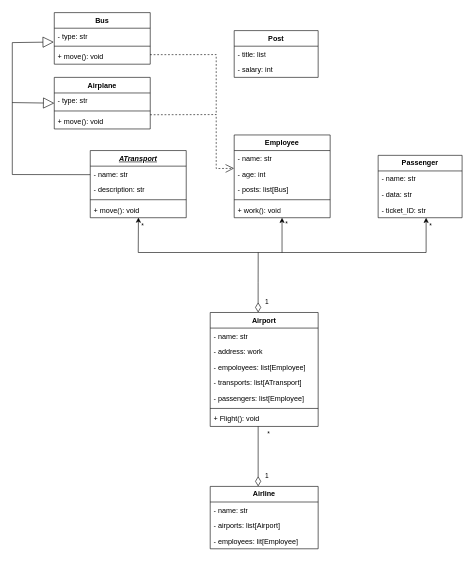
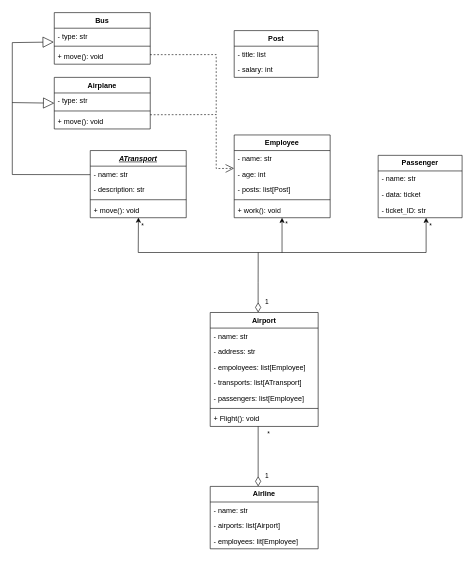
  <mxCell id="0" />
  <mxCell id="1" parent="0" />
  <mxCell id="2" value="&lt;span style=&quot;line-height: 115%;&quot;&gt;&lt;font&gt;Airport&lt;/font&gt;&lt;/span&gt;" style="swimlane;fontStyle=1;align=center;verticalAlign=top;childLayout=stackLayout;horizontal=1;startSize=26;horizontalStack=0;resizeParent=1;resizeParentMax=0;resizeLast=0;collapsible=1;marginBottom=0;whiteSpace=wrap;html=1;" parent="1" vertex="1"><mxGeometry x="350" y="520" width="180" height="190" as="geometry" /></mxCell>
  <mxCell id="3" value="- name: str" style="text;strokeColor=none;fillColor=none;align=left;verticalAlign=top;spacingLeft=4;spacingRight=4;overflow=hidden;rotatable=0;points=[[0,0.5],[1,0.5]];portConstraint=eastwest;whiteSpace=wrap;html=1;" parent="2" vertex="1"><mxGeometry y="26" width="180" height="26" as="geometry" /></mxCell>
- <mxCell id="4" value="- address: work" style="text;strokeColor=none;fillColor=none;align=left;verticalAlign=top;spacingLeft=4;spacingRight=4;overflow=hidden;rotatable=0;points=[[0,0.5],[1,0.5]];portConstraint=eastwest;whiteSpace=wrap;html=1;" parent="2" vertex="1"><mxGeometry y="52" width="180" height="26" as="geometry" /></mxCell>
+ <mxCell id="4" value="- address: str" style="text;strokeColor=none;fillColor=none;align=left;verticalAlign=top;spacingLeft=4;spacingRight=4;overflow=hidden;rotatable=0;points=[[0,0.5],[1,0.5]];portConstraint=eastwest;whiteSpace=wrap;html=1;" parent="2" vertex="1"><mxGeometry y="52" width="180" height="26" as="geometry" /></mxCell>
  <mxCell id="5" value="- empoloyees: list[Employee]" style="text;strokeColor=none;fillColor=none;align=left;verticalAlign=top;spacingLeft=4;spacingRight=4;overflow=hidden;rotatable=0;points=[[0,0.5],[1,0.5]];portConstraint=eastwest;whiteSpace=wrap;html=1;" parent="2" vertex="1"><mxGeometry y="78" width="180" height="26" as="geometry" /></mxCell>
  <mxCell id="6" value="- transports: list[ATransport]" style="text;strokeColor=none;fillColor=none;align=left;verticalAlign=top;spacingLeft=4;spacingRight=4;overflow=hidden;rotatable=0;points=[[0,0.5],[1,0.5]];portConstraint=eastwest;whiteSpace=wrap;html=1;" parent="2" vertex="1"><mxGeometry y="104" width="180" height="26" as="geometry" /></mxCell>
  <mxCell id="7" value="- passengers: list[Employee]" style="text;strokeColor=none;fillColor=none;align=left;verticalAlign=top;spacingLeft=4;spacingRight=4;overflow=hidden;rotatable=0;points=[[0,0.5],[1,0.5]];portConstraint=eastwest;whiteSpace=wrap;html=1;" parent="2" vertex="1"><mxGeometry y="130" width="180" height="26" as="geometry" /></mxCell>
  <mxCell id="8" value="" style="line;strokeWidth=1;fillColor=none;align=left;verticalAlign=middle;spacingTop=-1;spacingLeft=3;spacingRight=3;rotatable=0;labelPosition=right;points=[];portConstraint=eastwest;strokeColor=inherit;" parent="2" vertex="1"><mxGeometry y="156" width="180" height="8" as="geometry" /></mxCell>
  <mxCell id="9" value="+ Flight(): void" style="text;strokeColor=none;fillColor=none;align=left;verticalAlign=top;spacingLeft=4;spacingRight=4;overflow=hidden;rotatable=0;points=[[0,0.5],[1,0.5]];portConstraint=eastwest;whiteSpace=wrap;html=1;" parent="2" vertex="1"><mxGeometry y="164" width="180" height="26" as="geometry" /></mxCell>
  <mxCell id="10" value="&lt;u&gt;&lt;i&gt;ATransport&lt;/i&gt;&lt;/u&gt;" style="swimlane;fontStyle=1;align=center;verticalAlign=top;childLayout=stackLayout;horizontal=1;startSize=26;horizontalStack=0;resizeParent=1;resizeParentMax=0;resizeLast=0;collapsible=1;marginBottom=0;whiteSpace=wrap;html=1;" parent="1" vertex="1"><mxGeometry x="150" y="250" width="160" height="112" as="geometry" /></mxCell>
  <mxCell id="11" value="- name: str" style="text;strokeColor=none;fillColor=none;align=left;verticalAlign=top;spacingLeft=4;spacingRight=4;overflow=hidden;rotatable=0;points=[[0,0.5],[1,0.5]];portConstraint=eastwest;whiteSpace=wrap;html=1;" parent="10" vertex="1"><mxGeometry y="26" width="160" height="26" as="geometry" /></mxCell>
  <mxCell id="12" value="- description: str" style="text;strokeColor=none;fillColor=none;align=left;verticalAlign=top;spacingLeft=4;spacingRight=4;overflow=hidden;rotatable=0;points=[[0,0.5],[1,0.5]];portConstraint=eastwest;whiteSpace=wrap;html=1;" parent="10" vertex="1"><mxGeometry y="52" width="160" height="26" as="geometry" /></mxCell>
  <mxCell id="13" value="" style="line;strokeWidth=1;fillColor=none;align=left;verticalAlign=middle;spacingTop=-1;spacingLeft=3;spacingRight=3;rotatable=0;labelPosition=right;points=[];portConstraint=eastwest;strokeColor=inherit;" parent="10" vertex="1"><mxGeometry y="78" width="160" height="8" as="geometry" /></mxCell>
  <mxCell id="14" value="+ move(): void" style="text;strokeColor=none;fillColor=none;align=left;verticalAlign=top;spacingLeft=4;spacingRight=4;overflow=hidden;rotatable=0;points=[[0,0.5],[1,0.5]];portConstraint=eastwest;whiteSpace=wrap;html=1;" parent="10" vertex="1"><mxGeometry y="86" width="160" height="26" as="geometry" /></mxCell>
  <mxCell id="15" value="Employee" style="swimlane;fontStyle=1;align=center;verticalAlign=top;childLayout=stackLayout;horizontal=1;startSize=26;horizontalStack=0;resizeParent=1;resizeParentMax=0;resizeLast=0;collapsible=1;marginBottom=0;whiteSpace=wrap;html=1;" parent="1" vertex="1"><mxGeometry x="390" y="224" width="160" height="138" as="geometry" /></mxCell>
  <mxCell id="16" value="- name: str" style="text;strokeColor=none;fillColor=none;align=left;verticalAlign=top;spacingLeft=4;spacingRight=4;overflow=hidden;rotatable=0;points=[[0,0.5],[1,0.5]];portConstraint=eastwest;whiteSpace=wrap;html=1;" parent="15" vertex="1"><mxGeometry y="26" width="160" height="26" as="geometry" /></mxCell>
  <mxCell id="17" value="- age: int" style="text;strokeColor=none;fillColor=none;align=left;verticalAlign=top;spacingLeft=4;spacingRight=4;overflow=hidden;rotatable=0;points=[[0,0.5],[1,0.5]];portConstraint=eastwest;whiteSpace=wrap;html=1;" parent="15" vertex="1"><mxGeometry y="52" width="160" height="26" as="geometry" /></mxCell>
- <mxCell id="18" value="- posts: list[Bus]" style="text;strokeColor=none;fillColor=none;align=left;verticalAlign=top;spacingLeft=4;spacingRight=4;overflow=hidden;rotatable=0;points=[[0,0.5],[1,0.5]];portConstraint=eastwest;whiteSpace=wrap;html=1;" parent="15" vertex="1"><mxGeometry y="78" width="160" height="26" as="geometry" /></mxCell>
+ <mxCell id="18" value="- posts: list[Post]" style="text;strokeColor=none;fillColor=none;align=left;verticalAlign=top;spacingLeft=4;spacingRight=4;overflow=hidden;rotatable=0;points=[[0,0.5],[1,0.5]];portConstraint=eastwest;whiteSpace=wrap;html=1;" parent="15" vertex="1"><mxGeometry y="78" width="160" height="26" as="geometry" /></mxCell>
  <mxCell id="19" value="" style="line;strokeWidth=1;fillColor=none;align=left;verticalAlign=middle;spacingTop=-1;spacingLeft=3;spacingRight=3;rotatable=0;labelPosition=right;points=[];portConstraint=eastwest;strokeColor=inherit;" parent="15" vertex="1"><mxGeometry y="104" width="160" height="8" as="geometry" /></mxCell>
  <mxCell id="20" value="+ work(): void" style="text;strokeColor=none;fillColor=none;align=left;verticalAlign=top;spacingLeft=4;spacingRight=4;overflow=hidden;rotatable=0;points=[[0,0.5],[1,0.5]];portConstraint=eastwest;whiteSpace=wrap;html=1;" parent="15" vertex="1"><mxGeometry y="112" width="160" height="26" as="geometry" /></mxCell>
  <mxCell id="21" value="&lt;b&gt;Post&lt;/b&gt;" style="swimlane;fontStyle=0;childLayout=stackLayout;horizontal=1;startSize=26;fillColor=none;horizontalStack=0;resizeParent=1;resizeParentMax=0;resizeLast=0;collapsible=1;marginBottom=0;whiteSpace=wrap;html=1;" parent="1" vertex="1"><mxGeometry x="390" y="50" width="140" height="78" as="geometry" /></mxCell>
  <mxCell id="22" value="- title: list" style="text;strokeColor=none;fillColor=none;align=left;verticalAlign=top;spacingLeft=4;spacingRight=4;overflow=hidden;rotatable=0;points=[[0,0.5],[1,0.5]];portConstraint=eastwest;whiteSpace=wrap;html=1;" parent="21" vertex="1"><mxGeometry y="26" width="140" height="26" as="geometry" /></mxCell>
  <mxCell id="23" value="- salary: int" style="text;strokeColor=none;fillColor=none;align=left;verticalAlign=top;spacingLeft=4;spacingRight=4;overflow=hidden;rotatable=0;points=[[0,0.5],[1,0.5]];portConstraint=eastwest;whiteSpace=wrap;html=1;" parent="21" vertex="1"><mxGeometry y="52" width="140" height="26" as="geometry" /></mxCell>
  <mxCell id="24" value="Airplane" style="swimlane;fontStyle=1;align=center;verticalAlign=top;childLayout=stackLayout;horizontal=1;startSize=26;horizontalStack=0;resizeParent=1;resizeParentMax=0;resizeLast=0;collapsible=1;marginBottom=0;whiteSpace=wrap;html=1;" parent="1" vertex="1"><mxGeometry x="90" y="128" width="160" height="86" as="geometry" /></mxCell>
  <mxCell id="25" value="- type: str" style="text;strokeColor=none;fillColor=none;align=left;verticalAlign=top;spacingLeft=4;spacingRight=4;overflow=hidden;rotatable=0;points=[[0,0.5],[1,0.5]];portConstraint=eastwest;whiteSpace=wrap;html=1;" vertex="1" parent="24"><mxGeometry y="26" width="160" height="26" as="geometry" /></mxCell>
  <mxCell id="26" value="" style="line;strokeWidth=1;fillColor=none;align=left;verticalAlign=middle;spacingTop=-1;spacingLeft=3;spacingRight=3;rotatable=0;labelPosition=right;points=[];portConstraint=eastwest;strokeColor=inherit;" vertex="1" parent="24"><mxGeometry y="52" width="160" height="8" as="geometry" /></mxCell>
  <mxCell id="27" value="+ move(): void" style="text;strokeColor=none;fillColor=none;align=left;verticalAlign=top;spacingLeft=4;spacingRight=4;overflow=hidden;rotatable=0;points=[[0,0.5],[1,0.5]];portConstraint=eastwest;whiteSpace=wrap;html=1;" parent="24" vertex="1"><mxGeometry y="60" width="160" height="26" as="geometry" /></mxCell>
  <mxCell id="28" value="Bus" style="swimlane;fontStyle=1;align=center;verticalAlign=top;childLayout=stackLayout;horizontal=1;startSize=26;horizontalStack=0;resizeParent=1;resizeParentMax=0;resizeLast=0;collapsible=1;marginBottom=0;whiteSpace=wrap;html=1;" parent="1" vertex="1"><mxGeometry x="90" y="20" width="160" height="86" as="geometry" /></mxCell>
  <mxCell id="29" value="- type: str" style="text;strokeColor=none;fillColor=none;align=left;verticalAlign=top;spacingLeft=4;spacingRight=4;overflow=hidden;rotatable=0;points=[[0,0.5],[1,0.5]];portConstraint=eastwest;whiteSpace=wrap;html=1;" vertex="1" parent="28"><mxGeometry y="26" width="160" height="26" as="geometry" /></mxCell>
  <mxCell id="30" value="" style="line;strokeWidth=1;fillColor=none;align=left;verticalAlign=middle;spacingTop=-1;spacingLeft=3;spacingRight=3;rotatable=0;labelPosition=right;points=[];portConstraint=eastwest;strokeColor=inherit;" parent="28" vertex="1"><mxGeometry y="52" width="160" height="8" as="geometry" /></mxCell>
  <mxCell id="31" value="+ move(): void" style="text;strokeColor=none;fillColor=none;align=left;verticalAlign=top;spacingLeft=4;spacingRight=4;overflow=hidden;rotatable=0;points=[[0,0.5],[1,0.5]];portConstraint=eastwest;whiteSpace=wrap;html=1;" parent="28" vertex="1"><mxGeometry y="60" width="160" height="26" as="geometry" /></mxCell>
  <mxCell id="32" value="&lt;b&gt;Passenger&lt;/b&gt;" style="swimlane;fontStyle=0;childLayout=stackLayout;horizontal=1;startSize=26;fillColor=none;horizontalStack=0;resizeParent=1;resizeParentMax=0;resizeLast=0;collapsible=1;marginBottom=0;whiteSpace=wrap;html=1;" parent="1" vertex="1"><mxGeometry x="630" y="258" width="140" height="104" as="geometry" /></mxCell>
  <mxCell id="33" value="- name: str" style="text;strokeColor=none;fillColor=none;align=left;verticalAlign=top;spacingLeft=4;spacingRight=4;overflow=hidden;rotatable=0;points=[[0,0.5],[1,0.5]];portConstraint=eastwest;whiteSpace=wrap;html=1;" parent="32" vertex="1"><mxGeometry y="26" width="140" height="26" as="geometry" /></mxCell>
- <mxCell id="34" value="- data: str" style="text;strokeColor=none;fillColor=none;align=left;verticalAlign=top;spacingLeft=4;spacingRight=4;overflow=hidden;rotatable=0;points=[[0,0.5],[1,0.5]];portConstraint=eastwest;whiteSpace=wrap;html=1;" parent="32" vertex="1"><mxGeometry y="52" width="140" height="26" as="geometry" /></mxCell>
+ <mxCell id="34" value="- data: ticket" style="text;strokeColor=none;fillColor=none;align=left;verticalAlign=top;spacingLeft=4;spacingRight=4;overflow=hidden;rotatable=0;points=[[0,0.5],[1,0.5]];portConstraint=eastwest;whiteSpace=wrap;html=1;" parent="32" vertex="1"><mxGeometry y="52" width="140" height="26" as="geometry" /></mxCell>
  <mxCell id="35" value="- ticket_ID: str" style="text;strokeColor=none;fillColor=none;align=left;verticalAlign=top;spacingLeft=4;spacingRight=4;overflow=hidden;rotatable=0;points=[[0,0.5],[1,0.5]];portConstraint=eastwest;whiteSpace=wrap;html=1;" parent="32" vertex="1"><mxGeometry y="78" width="140" height="26" as="geometry" /></mxCell>
  <mxCell id="36" value="&lt;b&gt;Airline&lt;/b&gt;" style="swimlane;fontStyle=0;childLayout=stackLayout;horizontal=1;startSize=26;fillColor=none;horizontalStack=0;resizeParent=1;resizeParentMax=0;resizeLast=0;collapsible=1;marginBottom=0;whiteSpace=wrap;html=1;" parent="1" vertex="1"><mxGeometry x="350" y="810" width="180" height="104" as="geometry" /></mxCell>
  <mxCell id="37" value="- name: str" style="text;strokeColor=none;fillColor=none;align=left;verticalAlign=top;spacingLeft=4;spacingRight=4;overflow=hidden;rotatable=0;points=[[0,0.5],[1,0.5]];portConstraint=eastwest;whiteSpace=wrap;html=1;" parent="36" vertex="1"><mxGeometry y="26" width="180" height="26" as="geometry" /></mxCell>
  <mxCell id="38" value="- airports: list[Airport]" style="text;strokeColor=none;fillColor=none;align=left;verticalAlign=top;spacingLeft=4;spacingRight=4;overflow=hidden;rotatable=0;points=[[0,0.5],[1,0.5]];portConstraint=eastwest;whiteSpace=wrap;html=1;" parent="36" vertex="1"><mxGeometry y="52" width="180" height="26" as="geometry" /></mxCell>
  <mxCell id="39" value="- employees: lit[Employee]" style="text;strokeColor=none;fillColor=none;align=left;verticalAlign=top;spacingLeft=4;spacingRight=4;overflow=hidden;rotatable=0;points=[[0,0.5],[1,0.5]];portConstraint=eastwest;whiteSpace=wrap;html=1;" parent="36" vertex="1"><mxGeometry y="78" width="180" height="26" as="geometry" /></mxCell>
  <mxCell id="40" value="" style="endArrow=none;html=1;endSize=12;startArrow=diamondThin;startSize=14;startFill=0;edgeStyle=orthogonalEdgeStyle;rounded=0;entryX=0.444;entryY=1;entryDx=0;entryDy=0;entryPerimeter=0;exitX=0.444;exitY=0;exitDx=0;exitDy=0;exitPerimeter=0;" parent="1" source="36" target="9" edge="1"><mxGeometry x="0.075" y="-40" relative="1" as="geometry"><mxPoint x="430" y="800" as="sourcePoint" /><mxPoint x="430" y="720" as="targetPoint" /><mxPoint as="offset" /></mxGeometry></mxCell>
  <mxCell id="41" value="1" style="edgeLabel;resizable=0;html=1;align=left;verticalAlign=top;" parent="40" connectable="0" vertex="1"><mxGeometry x="-1" relative="1" as="geometry"><mxPoint x="10" y="-30" as="offset" /></mxGeometry></mxCell>
  <mxCell id="42" value="*" style="edgeLabel;resizable=0;html=1;align=right;verticalAlign=top;" parent="40" connectable="0" vertex="1"><mxGeometry x="1" relative="1" as="geometry"><mxPoint x="20" as="offset" /></mxGeometry></mxCell>
  <mxCell id="43" value="" style="endArrow=none;html=1;endSize=12;startArrow=diamondThin;startSize=14;startFill=0;edgeStyle=orthogonalEdgeStyle;rounded=0;exitX=0.444;exitY=0;exitDx=0;exitDy=0;exitPerimeter=0;" parent="1" source="2" edge="1"><mxGeometry x="0.075" y="-40" relative="1" as="geometry"><mxPoint x="430" y="510" as="sourcePoint" /><mxPoint x="430" y="420" as="targetPoint" /><mxPoint as="offset" /></mxGeometry></mxCell>
  <mxCell id="44" value="1" style="edgeLabel;resizable=0;html=1;align=left;verticalAlign=top;" parent="43" connectable="0" vertex="1"><mxGeometry x="-1" relative="1" as="geometry"><mxPoint x="10" y="-30" as="offset" /></mxGeometry></mxCell>
  <mxCell id="45" value="*" style="edgeLabel;resizable=0;html=1;align=right;verticalAlign=top;" parent="43" connectable="0" vertex="1"><mxGeometry x="1" relative="1" as="geometry"><mxPoint x="50" y="-60" as="offset" /></mxGeometry></mxCell>
  <mxCell id="46" value="" style="endArrow=none;html=1;rounded=0;" parent="1" edge="1"><mxGeometry width="50" height="50" relative="1" as="geometry"><mxPoint x="230" y="420" as="sourcePoint" /><mxPoint x="710" y="420" as="targetPoint" /></mxGeometry></mxCell>
  <mxCell id="47" value="" style="endArrow=classic;html=1;rounded=0;entryX=0.502;entryY=0.986;entryDx=0;entryDy=0;entryPerimeter=0;" parent="1" target="14" edge="1"><mxGeometry width="50" height="50" relative="1" as="geometry"><mxPoint x="230" y="420" as="sourcePoint" /><mxPoint x="230" y="370" as="targetPoint" /></mxGeometry></mxCell>
  <mxCell id="48" value="" style="endArrow=classic;html=1;rounded=0;entryX=0.502;entryY=0.986;entryDx=0;entryDy=0;entryPerimeter=0;" parent="1" edge="1"><mxGeometry width="50" height="50" relative="1" as="geometry"><mxPoint x="469.76" y="420" as="sourcePoint" /><mxPoint x="469.76" y="362" as="targetPoint" /></mxGeometry></mxCell>
  <mxCell id="49" value="" style="endArrow=classic;html=1;rounded=0;entryX=0.502;entryY=0.986;entryDx=0;entryDy=0;entryPerimeter=0;" parent="1" edge="1"><mxGeometry width="50" height="50" relative="1" as="geometry"><mxPoint x="710" y="420" as="sourcePoint" /><mxPoint x="710" y="362" as="targetPoint" /></mxGeometry></mxCell>
  <mxCell id="50" value="*" style="edgeLabel;resizable=0;html=1;align=right;verticalAlign=top;" parent="1" connectable="0" vertex="1"><mxGeometry x="240.002" y="361.996" as="geometry" /></mxCell>
  <mxCell id="51" value="*" style="edgeLabel;resizable=0;html=1;align=right;verticalAlign=top;" parent="1" connectable="0" vertex="1"><mxGeometry x="720.002" y="361.996" as="geometry" /></mxCell>
  <mxCell id="52" value="" style="endArrow=block;endSize=16;endFill=0;html=1;rounded=0;entryX=-0.005;entryY=0.887;entryDx=0;entryDy=0;entryPerimeter=0;" parent="1" target="29" edge="1"><mxGeometry width="160" relative="1" as="geometry"><mxPoint x="20" y="70" as="sourcePoint" /><mxPoint x="80" y="70" as="targetPoint" /></mxGeometry></mxCell>
  <mxCell id="53" value="" style="endArrow=block;endSize=16;endFill=0;html=1;rounded=0;entryX=0;entryY=0.5;entryDx=0;entryDy=0;" parent="1" target="24" edge="1"><mxGeometry width="160" relative="1" as="geometry"><mxPoint x="20" y="170" as="sourcePoint" /><mxPoint x="80" y="168" as="targetPoint" /></mxGeometry></mxCell>
  <mxCell id="54" value="" style="endArrow=none;html=1;rounded=0;" parent="1" edge="1"><mxGeometry width="50" height="50" relative="1" as="geometry"><mxPoint x="20" y="290" as="sourcePoint" /><mxPoint x="20" y="70" as="targetPoint" /></mxGeometry></mxCell>
  <mxCell id="55" value="" style="endArrow=none;html=1;rounded=0;entryX=-0.001;entryY=0.546;entryDx=0;entryDy=0;entryPerimeter=0;" parent="1" target="11" edge="1"><mxGeometry width="50" height="50" relative="1" as="geometry"><mxPoint x="20" y="290" as="sourcePoint" /><mxPoint x="140" y="289" as="targetPoint" /></mxGeometry></mxCell>
  <mxCell id="56" value="" style="endArrow=open;endSize=12;dashed=1;html=1;rounded=0;entryX=-0.002;entryY=0.141;entryDx=0;entryDy=0;entryPerimeter=0;exitX=0.999;exitY=0.088;exitDx=0;exitDy=0;exitPerimeter=0;" parent="1" source="27" target="17" edge="1"><mxGeometry x="-0.027" y="40" width="160" relative="1" as="geometry"><mxPoint x="260" y="191" as="sourcePoint" /><mxPoint x="360" y="190" as="targetPoint" /><Array as="points"><mxPoint x="360" y="190" /><mxPoint x="360" y="280" /></Array><mxPoint as="offset" /></mxGeometry></mxCell>
  <mxCell id="57" value="" style="endArrow=none;dashed=1;html=1;rounded=0;exitX=0.998;exitY=0.389;exitDx=0;exitDy=0;exitPerimeter=0;" parent="1" source="31" edge="1"><mxGeometry width="50" height="50" relative="1" as="geometry"><mxPoint x="290" y="130" as="sourcePoint" /><mxPoint x="360" y="190" as="targetPoint" /><Array as="points"><mxPoint x="360" y="90" /></Array></mxGeometry></mxCell>
